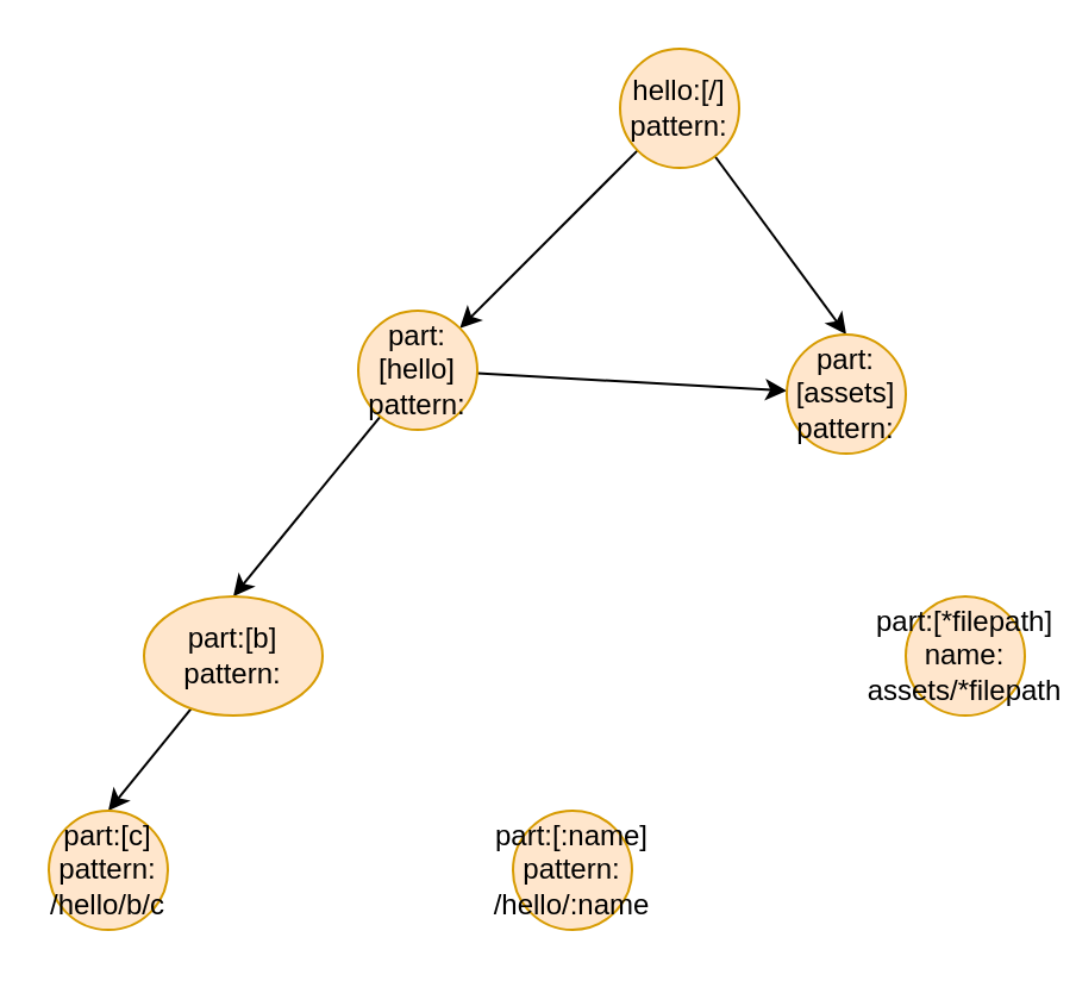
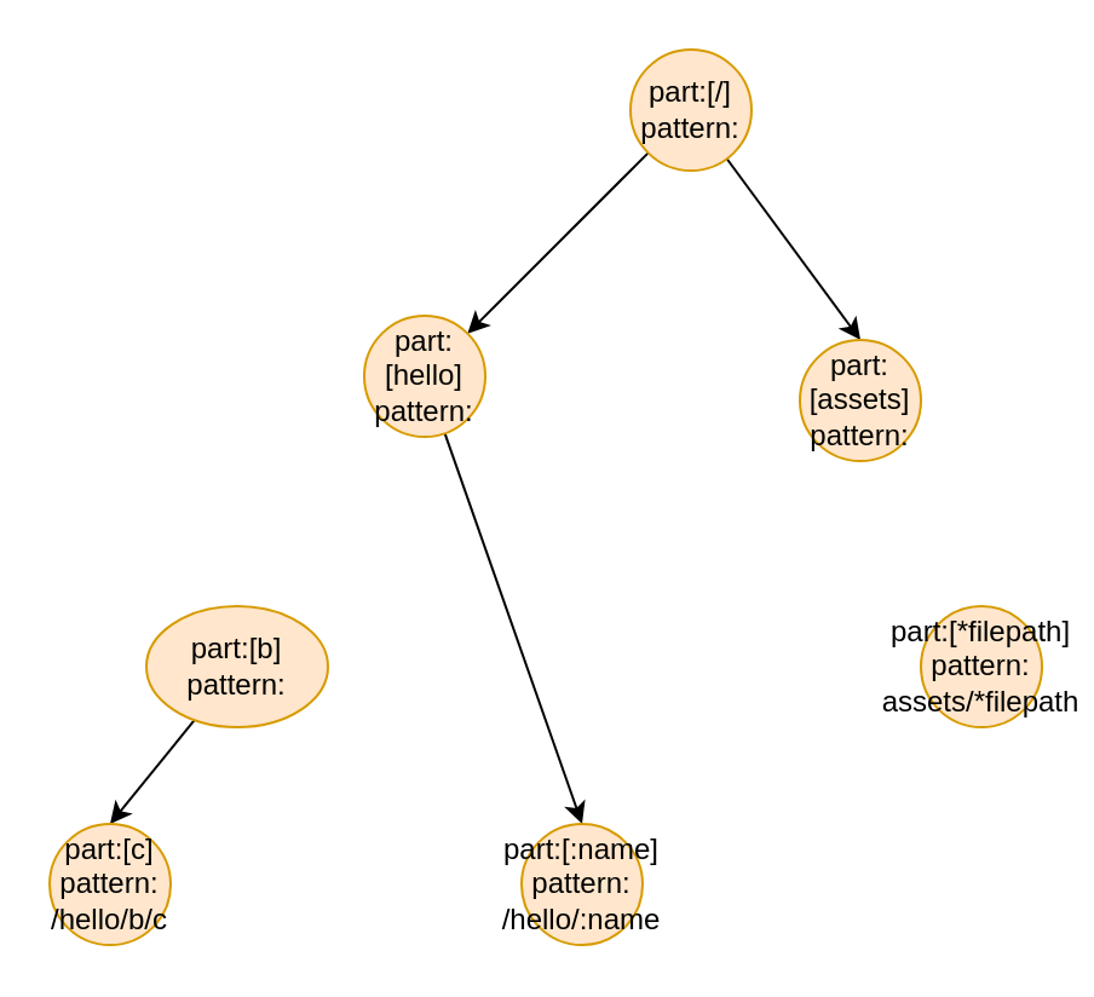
  <mxCell id="0" />
  <mxCell id="1" parent="0" />
  <mxCell id="2" style="rounded=0;orthogonalLoop=1;jettySize=auto;html=1;" edge="1" parent="1" source="4" target="7"><mxGeometry relative="1" as="geometry" /></mxCell>
  <mxCell id="3" style="edgeStyle=none;rounded=0;orthogonalLoop=1;jettySize=auto;html=1;entryX=0.5;entryY=0;entryDx=0;entryDy=0;" edge="1" parent="1" source="4" target="8"><mxGeometry relative="1" as="geometry" /></mxCell>
- <mxCell id="4" value="hello:[/]&lt;br&gt;pattern:" style="ellipse;whiteSpace=wrap;html=1;aspect=fixed;fillColor=#ffe6cc;strokeColor=#d79b00;" vertex="1" parent="1"><mxGeometry x="260" y="20" width="50" height="50" as="geometry" /></mxCell>
- <mxCell id="5" style="edgeStyle=none;rounded=0;orthogonalLoop=1;jettySize=auto;html=1;entryX=0.5;entryY=0;entryDx=0;entryDy=0;" edge="1" parent="1" source="7" target="11"><mxGeometry relative="1" as="geometry" /></mxCell>
- <mxCell id="6" style="edgeStyle=none;rounded=0;orthogonalLoop=1;jettySize=auto;html=1;" edge="1" parent="1" source="7" target="8"><mxGeometry relative="1" as="geometry" /></mxCell>
+ <mxCell id="4" value="part:[/]&lt;br&gt;pattern:" style="ellipse;whiteSpace=wrap;html=1;aspect=fixed;fillColor=#ffe6cc;strokeColor=#d79b00;" vertex="1" parent="1"><mxGeometry x="260" y="20" width="50" height="50" as="geometry" /></mxCell>
+ <mxCell id="6" style="edgeStyle=none;rounded=0;orthogonalLoop=1;jettySize=auto;html=1;entryX=0.5;entryY=0;entryDx=0;entryDy=0;" edge="1" parent="1" source="7" target="9"><mxGeometry relative="1" as="geometry" /></mxCell>
  <mxCell id="7" value="part:[hello]&lt;br&gt;pattern:" style="ellipse;whiteSpace=wrap;html=1;aspect=fixed;fillColor=#ffe6cc;strokeColor=#d79b00;" vertex="1" parent="1"><mxGeometry x="150" y="130" width="50" height="50" as="geometry" /></mxCell>
  <mxCell id="8" value="part:[assets]&lt;br&gt;pattern:" style="ellipse;whiteSpace=wrap;html=1;aspect=fixed;fillColor=#ffe6cc;strokeColor=#d79b00;" vertex="1" parent="1"><mxGeometry x="330" y="140" width="50" height="50" as="geometry" /></mxCell>
  <mxCell id="9" value="part:[:name]&lt;br&gt;pattern:&lt;br&gt;/hello/:name" style="ellipse;whiteSpace=wrap;html=1;aspect=fixed;fillColor=#ffe6cc;strokeColor=#d79b00;" vertex="1" parent="1"><mxGeometry x="215" y="340" width="50" height="50" as="geometry" /></mxCell>
  <mxCell id="10" style="edgeStyle=none;rounded=0;orthogonalLoop=1;jettySize=auto;html=1;entryX=0.5;entryY=0;entryDx=0;entryDy=0;" edge="1" parent="1" source="11" target="12"><mxGeometry relative="1" as="geometry" /></mxCell>
  <mxCell id="11" value="part:[b]&lt;br&gt;pattern:" style="ellipse;whiteSpace=wrap;html=1;aspect=fixed;fillColor=#ffe6cc;strokeColor=#d79b00;" vertex="1" parent="1"><mxGeometry x="60" y="250" width="75" height="50" as="geometry" /></mxCell>
  <mxCell id="12" value="part:[c]&lt;br&gt;pattern:&lt;br&gt;/hello/b/c" style="ellipse;whiteSpace=wrap;html=1;aspect=fixed;fillColor=#ffe6cc;strokeColor=#d79b00;" vertex="1" parent="1"><mxGeometry x="20" y="340" width="50" height="50" as="geometry" /></mxCell>
- <mxCell id="13" value="part:[*filepath]&lt;br&gt;name:&lt;br&gt;assets/*filepath" style="ellipse;whiteSpace=wrap;html=1;aspect=fixed;fillColor=#ffe6cc;strokeColor=#d79b00;" vertex="1" parent="1"><mxGeometry x="380" y="250" width="50" height="50" as="geometry" /></mxCell>
+ <mxCell id="13" value="part:[*filepath]&lt;br&gt;pattern:&lt;br&gt;assets/*filepath" style="ellipse;whiteSpace=wrap;html=1;aspect=fixed;fillColor=#ffe6cc;strokeColor=#d79b00;" vertex="1" parent="1"><mxGeometry x="380" y="250" width="50" height="50" as="geometry" /></mxCell>
